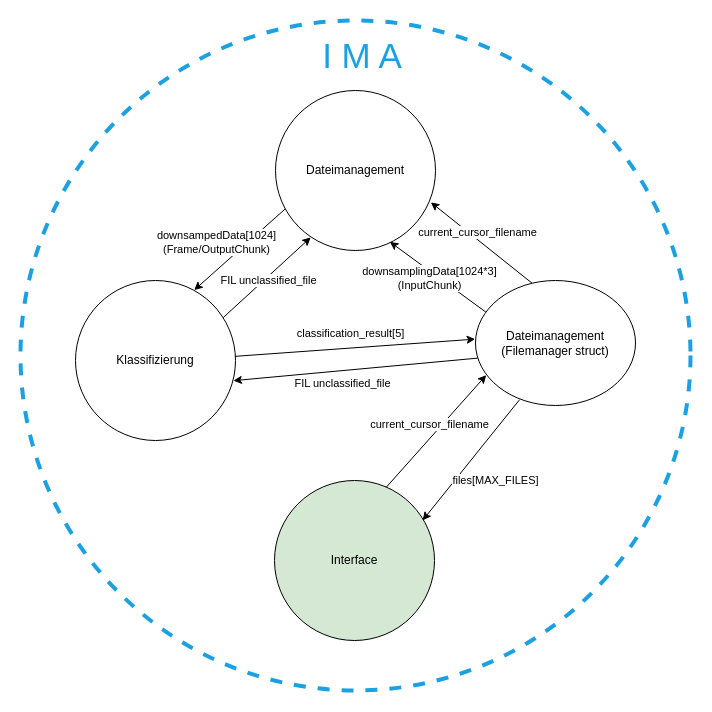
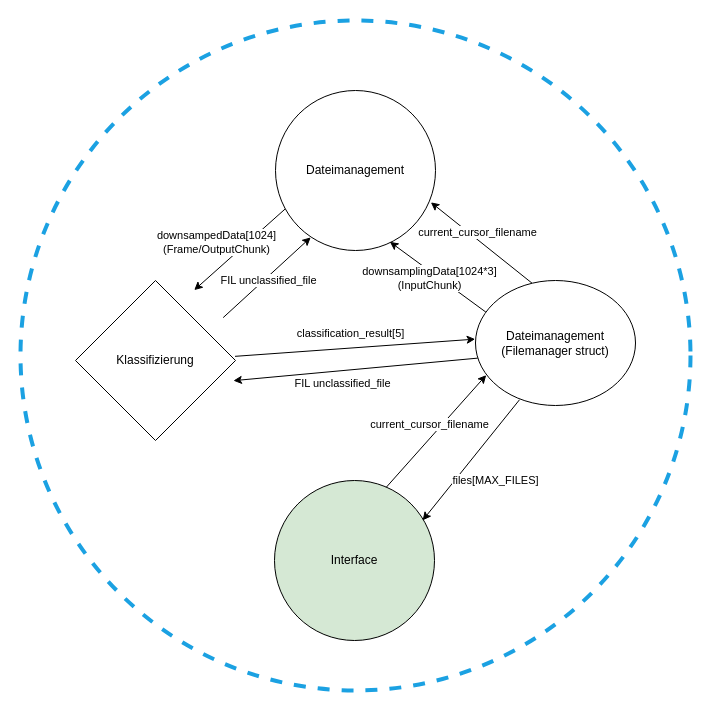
  <mxCell id="0" />
  <mxCell id="1" parent="0" />
  <mxCell id="2" value="" style="ellipse;whiteSpace=wrap;html=1;aspect=fixed;fillColor=none;strokeColor=#1BA1E2;dashed=1;movable=1;resizable=1;rotatable=1;deletable=1;editable=1;locked=0;connectable=1;strokeWidth=4;" parent="1" vertex="1"><mxGeometry x="20" y="20" width="670" height="670" as="geometry" /></mxCell>
  <mxCell id="3" value="Dateimanagement" style="ellipse;whiteSpace=wrap;html=1;aspect=fixed;" parent="1" vertex="1"><mxGeometry x="275" y="90" width="160" height="160" as="geometry" /></mxCell>
- <mxCell id="4" value="Klassifizierung" style="ellipse;whiteSpace=wrap;html=1;aspect=fixed;" parent="1" vertex="1"><mxGeometry x="75" y="280" width="160" height="160" as="geometry" /></mxCell>
+ <mxCell id="4" value="Klassifizierung" style="rhombus;whiteSpace=wrap;html=1;aspect=fixed;" parent="1" vertex="1"><mxGeometry x="75" y="280" width="160" height="160" as="geometry" /></mxCell>
  <mxCell id="5" value="Interface" style="ellipse;whiteSpace=wrap;html=1;aspect=fixed;fillColor=#d5e8d4;" parent="1" vertex="1"><mxGeometry x="274" y="480" width="160" height="160" as="geometry" /></mxCell>
  <mxCell id="6" value="" style="endArrow=classic;html=1;rounded=0;entryX=0.715;entryY=0.946;entryDx=0;entryDy=0;entryPerimeter=0;exitX=0.065;exitY=0.253;exitDx=0;exitDy=0;exitPerimeter=0;" parent="1" source="14" target="3" edge="1"><mxGeometry width="50" height="50" relative="1" as="geometry"><mxPoint x="265" y="280" as="sourcePoint" /><mxPoint x="315" y="230" as="targetPoint" /></mxGeometry></mxCell>
  <mxCell id="7" value="downsamplingData[1024*3]&lt;br&gt;(InputChunk)" style="edgeLabel;html=1;align=center;verticalAlign=middle;resizable=0;points=[];" parent="6" vertex="1" connectable="0"><mxGeometry x="0.134" y="2" relative="1" as="geometry"><mxPoint x="-2" y="4" as="offset" /></mxGeometry></mxCell>
  <mxCell id="8" value="" style="endArrow=classic;html=1;rounded=0;entryX=0.742;entryY=0.06;entryDx=0;entryDy=0;entryPerimeter=0;exitX=0.061;exitY=0.74;exitDx=0;exitDy=0;exitPerimeter=0;" parent="1" source="3" target="4" edge="1"><mxGeometry width="50" height="50" relative="1" as="geometry"><mxPoint x="185" y="280" as="sourcePoint" /><mxPoint x="347" y="182" as="targetPoint" /></mxGeometry></mxCell>
  <mxCell id="9" value="downsampedData[1024]&lt;br&gt;(Frame/OutputChunk)" style="edgeLabel;html=1;align=center;verticalAlign=middle;resizable=0;points=[];" parent="8" vertex="1" connectable="0"><mxGeometry x="0.134" y="2" relative="1" as="geometry"><mxPoint x="-19" y="-14" as="offset" /></mxGeometry></mxCell>
  <mxCell id="10" value="" style="endArrow=classic;html=1;rounded=0;entryX=0.971;entryY=0.699;entryDx=0;entryDy=0;entryPerimeter=0;exitX=0.353;exitY=0.021;exitDx=0;exitDy=0;exitPerimeter=0;" parent="1" source="14" target="3" edge="1"><mxGeometry width="50" height="50" relative="1" as="geometry"><mxPoint x="281.5" y="457" as="sourcePoint" /><mxPoint x="512.28" y="474.72" as="targetPoint" /></mxGeometry></mxCell>
  <mxCell id="11" value="current_cursor_filename" style="edgeLabel;html=1;align=center;verticalAlign=middle;resizable=0;points=[];" parent="10" vertex="1" connectable="0"><mxGeometry x="0.134" y="2" relative="1" as="geometry"><mxPoint x="3" y="-7" as="offset" /></mxGeometry></mxCell>
  <mxCell id="12" value="" style="endArrow=classic;html=1;rounded=0;exitX=0.997;exitY=0.474;exitDx=0;exitDy=0;exitPerimeter=0;entryX=-0.002;entryY=0.469;entryDx=0;entryDy=0;entryPerimeter=0;" parent="1" source="4" target="14" edge="1"><mxGeometry width="50" height="50" relative="1" as="geometry"><mxPoint x="279" y="480" as="sourcePoint" /><mxPoint x="329" y="430" as="targetPoint" /></mxGeometry></mxCell>
  <mxCell id="13" value="classification_result[5]" style="edgeLabel;html=1;align=center;verticalAlign=middle;resizable=0;points=[];" parent="12" vertex="1" connectable="0"><mxGeometry x="0.32" y="1" relative="1" as="geometry"><mxPoint x="-44" y="-11" as="offset" /></mxGeometry></mxCell>
  <mxCell id="14" value="Dateimanagement&lt;br&gt;(Filemanager struct)" style="ellipse;whiteSpace=wrap;html=1;aspect=fixed;" parent="1" vertex="1"><mxGeometry x="475" y="280" width="160" height="125" as="geometry" /></mxCell>
  <mxCell id="15" value="" style="endArrow=classic;html=1;rounded=0;exitX=0.698;exitY=0.043;exitDx=0;exitDy=0;exitPerimeter=0;entryX=0.067;entryY=0.757;entryDx=0;entryDy=0;entryPerimeter=0;" parent="1" source="5" target="14" edge="1"><mxGeometry width="50" height="50" relative="1" as="geometry"><mxPoint x="506" y="428" as="sourcePoint" /><mxPoint x="261" y="428" as="targetPoint" /></mxGeometry></mxCell>
  <mxCell id="16" value="current_cursor_filename" style="edgeLabel;html=1;align=center;verticalAlign=middle;resizable=0;points=[];" parent="15" vertex="1" connectable="0"><mxGeometry x="0.32" y="1" relative="1" as="geometry"><mxPoint x="-22" y="11" as="offset" /></mxGeometry></mxCell>
  <mxCell id="17" value="" style="endArrow=classic;html=1;rounded=0;exitX=0.923;exitY=0.232;exitDx=0;exitDy=0;exitPerimeter=0;entryX=0.22;entryY=0.918;entryDx=0;entryDy=0;entryPerimeter=0;" parent="1" source="4" target="3" edge="1"><mxGeometry width="50" height="50" relative="1" as="geometry"><mxPoint x="268" y="394" as="sourcePoint" /><mxPoint x="482" y="396" as="targetPoint" /></mxGeometry></mxCell>
  <mxCell id="18" value="FIL unclassified_file" style="edgeLabel;html=1;align=center;verticalAlign=middle;resizable=0;points=[];" parent="17" vertex="1" connectable="0"><mxGeometry x="0.32" y="1" relative="1" as="geometry"><mxPoint x="-12" y="16" as="offset" /></mxGeometry></mxCell>
  <mxCell id="19" value="" style="endArrow=classic;html=1;rounded=0;exitX=0.014;exitY=0.621;exitDx=0;exitDy=0;exitPerimeter=0;entryX=0.987;entryY=0.626;entryDx=0;entryDy=0;entryPerimeter=0;" parent="1" source="14" target="4" edge="1"><mxGeometry width="50" height="50" relative="1" as="geometry"><mxPoint x="475" y="380" as="sourcePoint" /><mxPoint x="235" y="380" as="targetPoint" /></mxGeometry></mxCell>
  <mxCell id="20" value="FIL unclassified_file" style="edgeLabel;html=1;align=center;verticalAlign=middle;resizable=0;points=[];" parent="19" vertex="1" connectable="0"><mxGeometry x="0.32" y="1" relative="1" as="geometry"><mxPoint x="25" y="9" as="offset" /></mxGeometry></mxCell>
- <mxCell id="21" value="&lt;font style=&quot;font-size: 35px;&quot;&gt;I M A&lt;/font&gt;" style="text;html=1;strokeColor=none;fillColor=none;align=center;verticalAlign=middle;whiteSpace=wrap;rounded=0;fontColor=#1BA1E2;" parent="1" vertex="1"><mxGeometry x="274" y="40" width="176" height="30" as="geometry" /></mxCell>
  <mxCell id="22" value="" style="endArrow=classic;html=1;rounded=0;entryX=0.926;entryY=0.249;entryDx=0;entryDy=0;exitX=0.275;exitY=0.954;exitDx=0;exitDy=0;exitPerimeter=0;entryPerimeter=0;" parent="1" source="14" target="5" edge="1"><mxGeometry width="50" height="50" relative="1" as="geometry"><mxPoint x="435" y="533" as="sourcePoint" /><mxPoint x="528" y="442" as="targetPoint" /></mxGeometry></mxCell>
  <mxCell id="23" value="files[MAX_FILES]" style="edgeLabel;html=1;align=center;verticalAlign=middle;resizable=0;points=[];" parent="22" vertex="1" connectable="0"><mxGeometry x="0.32" y="1" relative="1" as="geometry"><mxPoint x="39" as="offset" /></mxGeometry></mxCell>
